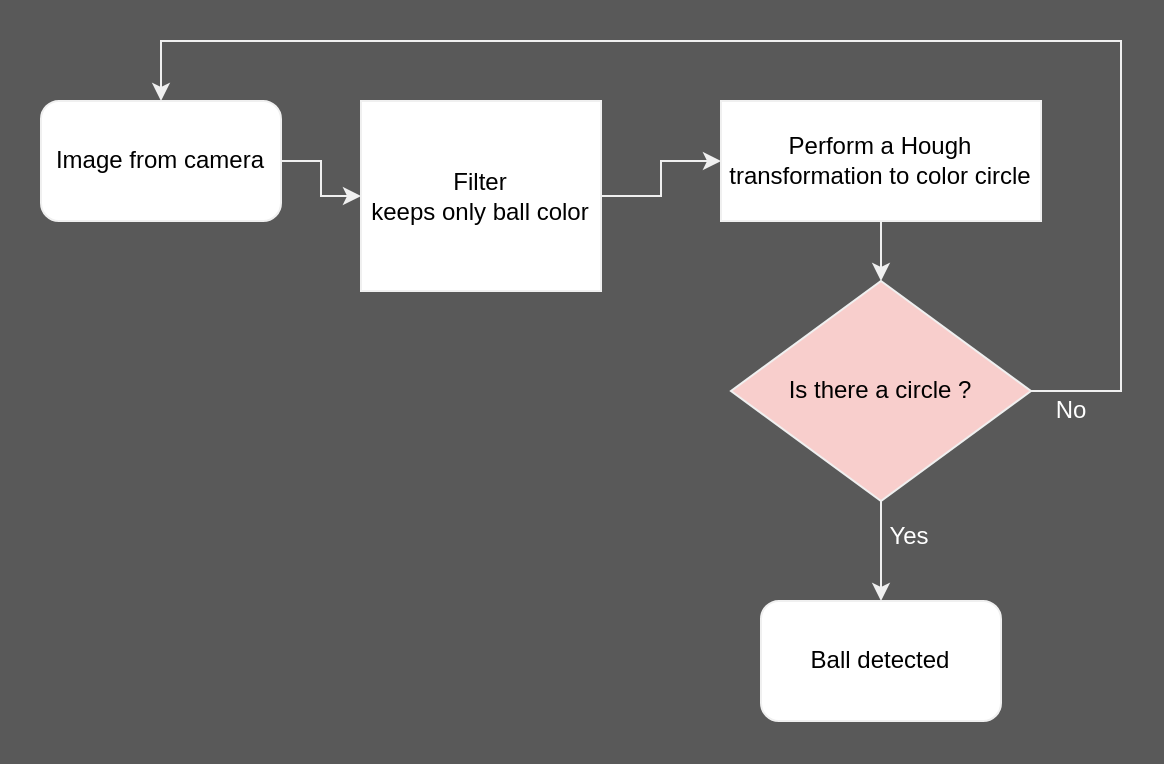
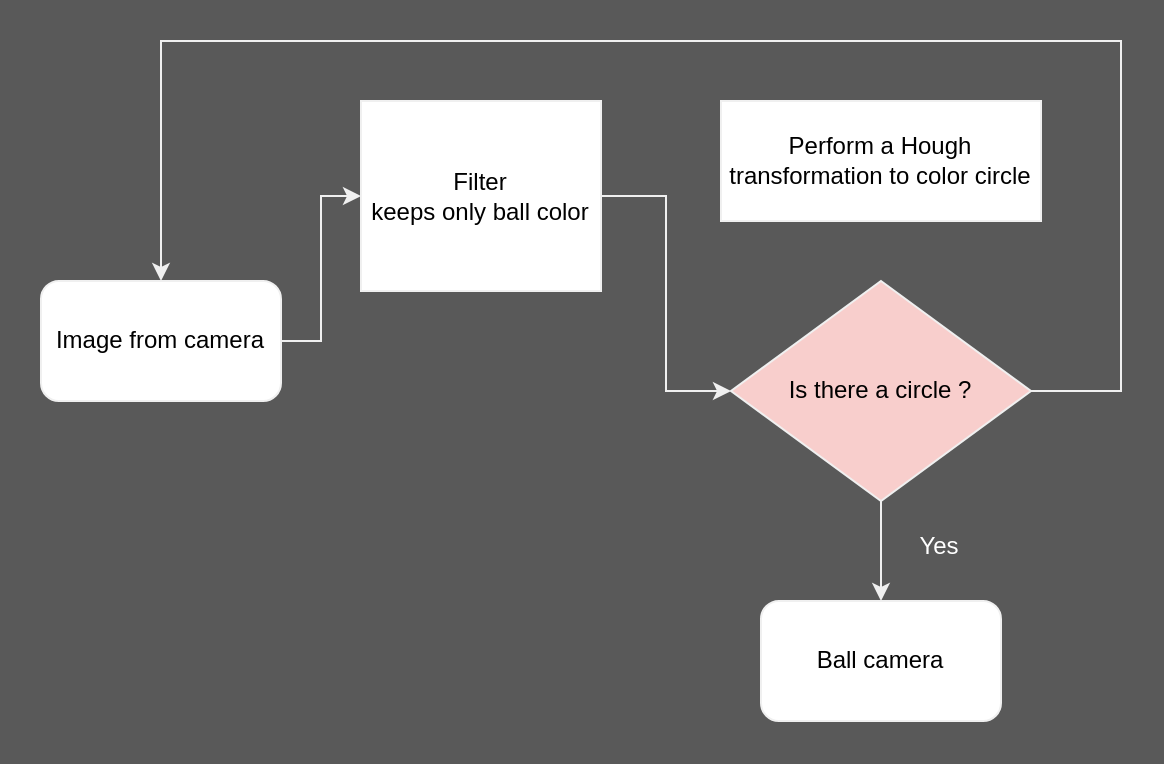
  <mxCell id="0" />
  <mxCell id="1" parent="0" />
  <mxCell id="2" style="edgeStyle=orthogonalEdgeStyle;rounded=0;orthogonalLoop=1;jettySize=auto;html=1;exitX=1;exitY=0.5;exitDx=0;exitDy=0;entryX=0;entryY=0.5;entryDx=0;entryDy=0;fontColor=#FFFFFF;strokeColor=#F0F0F0;" parent="1" source="3" target="5" edge="1"><mxGeometry relative="1" as="geometry" /></mxCell>
- <mxCell id="3" value="Image from camera" style="rounded=1;whiteSpace=wrap;html=1;strokeColor=#F0F0F0;" parent="1" vertex="1"><mxGeometry x="20" y="50" width="120" height="60" as="geometry" /></mxCell>
- <mxCell id="4" style="edgeStyle=orthogonalEdgeStyle;rounded=0;orthogonalLoop=1;jettySize=auto;html=1;entryX=0;entryY=0.5;entryDx=0;entryDy=0;fontColor=#FFFFFF;strokeColor=#F0F0F0;" parent="1" source="5" edge="1" target="9"><mxGeometry relative="1" as="geometry"><mxPoint x="340" y="90" as="targetPoint" /></mxGeometry></mxCell>
+ <mxCell id="3" value="Image from camera" style="rounded=1;whiteSpace=wrap;html=1;strokeColor=#F0F0F0;" parent="1" vertex="1"><mxGeometry x="20" y="140" width="120" height="60" as="geometry" /></mxCell>
+ <mxCell id="4" style="edgeStyle=orthogonalEdgeStyle;rounded=0;orthogonalLoop=1;jettySize=auto;html=1;fontColor=#FFFFFF;strokeColor=#F0F0F0;" parent="1" source="5" edge="1" target="7"><mxGeometry relative="1" as="geometry"><mxPoint x="340" y="90" as="targetPoint" /></mxGeometry></mxCell>
  <mxCell id="5" value="Filter&lt;br&gt;keeps only ball color" style="rounded=0;whiteSpace=wrap;html=1;strokeColor=#F0F0F0;" parent="1" vertex="1"><mxGeometry x="180" y="50" width="120" height="95" as="geometry" /></mxCell>
  <mxCell id="6" style="edgeStyle=orthogonalEdgeStyle;rounded=0;orthogonalLoop=1;jettySize=auto;html=1;exitX=0.5;exitY=1;exitDx=0;exitDy=0;entryX=0.5;entryY=0;entryDx=0;entryDy=0;fontColor=#FFFFFF;strokeColor=#F0F0F0;" parent="1" source="7" target="10" edge="1"><mxGeometry relative="1" as="geometry" /></mxCell>
  <mxCell id="7" value="Is there a circle ?" style="rhombus;whiteSpace=wrap;html=1;strokeColor=#F0F0F0;fillColor=#f8cecc;" parent="1" vertex="1"><mxGeometry x="365" y="140" width="150" height="110" as="geometry" /></mxCell>
- <mxCell id="8" style="edgeStyle=orthogonalEdgeStyle;rounded=0;orthogonalLoop=1;jettySize=auto;html=1;exitX=0.5;exitY=1;exitDx=0;exitDy=0;entryX=0.5;entryY=0;entryDx=0;entryDy=0;fontColor=#FFFFFF;strokeColor=#F0F0F0;" parent="1" source="9" target="7" edge="1"><mxGeometry relative="1" as="geometry" /></mxCell>
  <mxCell id="9" value="Perform a Hough transformation to color circle" style="whiteSpace=wrap;html=1;strokeColor=#F0F0F0;" parent="1" vertex="1"><mxGeometry x="360" y="50" width="160" height="60" as="geometry" /></mxCell>
- <mxCell id="10" value="Ball detected" style="rounded=1;whiteSpace=wrap;html=1;strokeColor=#F0F0F0;" parent="1" vertex="1"><mxGeometry x="380" y="300" width="120" height="60" as="geometry" /></mxCell>
- <mxCell id="11" value="Yes" style="text;html=1;align=center;verticalAlign=middle;resizable=0;points=[];autosize=1;strokeColor=none;fillColor=none;fontColor=#FFFFFF;" parent="1" vertex="1"><mxGeometry x="434" y="253" width="40" height="30" as="geometry" /></mxCell>
+ <mxCell id="10" value="Ball camera" style="rounded=1;whiteSpace=wrap;html=1;strokeColor=#F0F0F0;" parent="1" vertex="1"><mxGeometry x="380" y="300" width="120" height="60" as="geometry" /></mxCell>
+ <mxCell id="11" value="Yes" style="text;html=1;align=center;verticalAlign=middle;resizable=0;points=[];autosize=1;strokeColor=none;fillColor=none;fontColor=#FFFFFF;" parent="1" vertex="1"><mxGeometry x="449" y="258" width="40" height="30" as="geometry" /></mxCell>
  <mxCell id="12" value="" style="edgeStyle=orthogonalEdgeStyle;rounded=0;orthogonalLoop=1;jettySize=auto;html=1;exitX=1;exitY=0.5;exitDx=0;exitDy=0;entryX=0.5;entryY=0;entryDx=0;entryDy=0;endArrow=classic;endFill=1;fontColor=#FFFFFF;strokeColor=#F0F0F0;" edge="1" parent="1" source="7" target="3"><mxGeometry relative="1" as="geometry"><mxPoint x="515" y="195" as="sourcePoint" /><mxPoint x="600" y="200" as="targetPoint" /><Array as="points"><mxPoint x="560" y="195" /><mxPoint x="560" y="20" /><mxPoint x="80" y="20" /></Array></mxGeometry></mxCell>
- <mxCell id="13" value="No" style="text;html=1;align=center;verticalAlign=middle;resizable=0;points=[];autosize=1;strokeColor=none;fillColor=none;fontColor=#FFFFFF;" vertex="1" parent="1"><mxGeometry x="515" y="190" width="40" height="30" as="geometry" /></mxCell>
